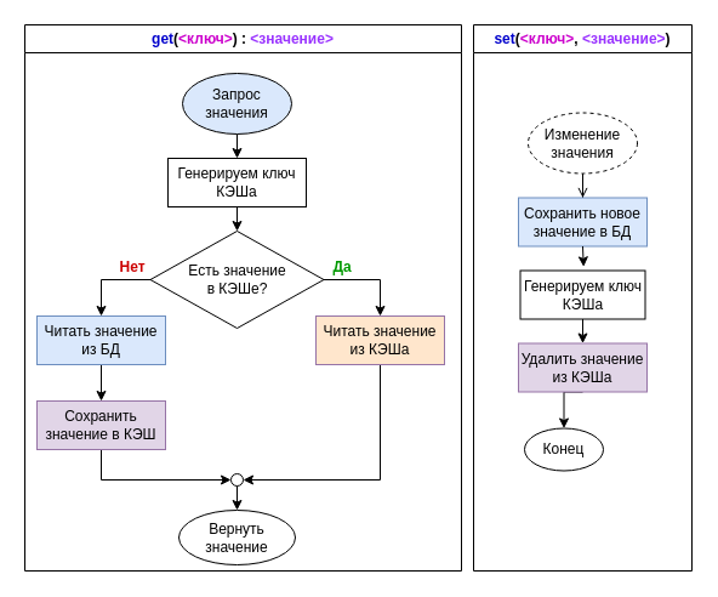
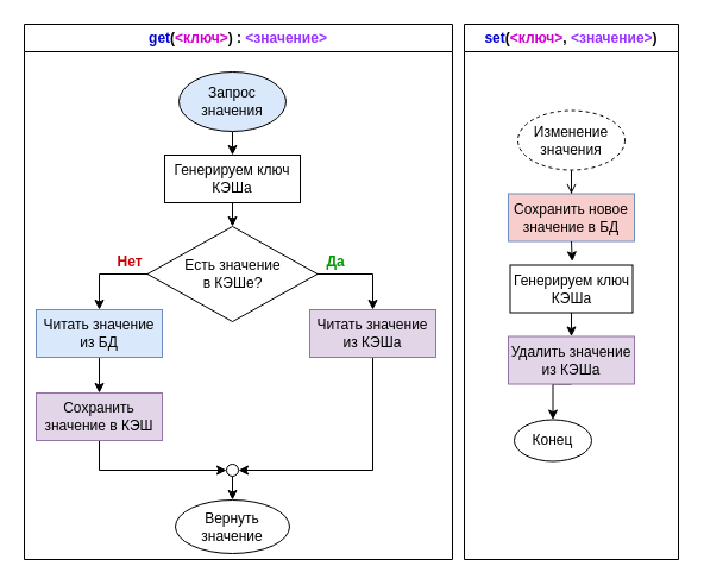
  <mxCell id="0" />
  <mxCell id="1" parent="0" />
  <mxCell id="2" style="edgeStyle=orthogonalEdgeStyle;rounded=0;orthogonalLoop=1;jettySize=auto;html=1;exitX=0;exitY=0.5;exitDx=0;exitDy=0;entryX=0.5;entryY=0;entryDx=0;entryDy=0;" edge="1" parent="1" source="3" target="6"><mxGeometry relative="1" as="geometry" /></mxCell>
  <mxCell id="3" value="Есть значение&lt;br&gt;в КЭШе?" style="rhombus;whiteSpace=wrap;html=1;" vertex="1" parent="1"><mxGeometry x="123.5" y="190" width="143" height="80" as="geometry" /></mxCell>
  <mxCell id="4" value="Вернуть&lt;br&gt;значение" style="ellipse;whiteSpace=wrap;html=1;" vertex="1" parent="1"><mxGeometry x="147" y="420" width="96" height="45" as="geometry" /></mxCell>
  <mxCell id="5" style="edgeStyle=orthogonalEdgeStyle;rounded=0;orthogonalLoop=1;jettySize=auto;html=1;entryX=0.5;entryY=0;entryDx=0;entryDy=0;" edge="1" parent="1" source="6" target="8"><mxGeometry relative="1" as="geometry" /></mxCell>
  <mxCell id="6" value="Читать значение&lt;br&gt;из БД" style="rounded=0;whiteSpace=wrap;html=1;fillColor=#dae8fc;strokeColor=#6c8ebf;" vertex="1" parent="1"><mxGeometry x="30" y="260" width="106" height="40" as="geometry" /></mxCell>
  <mxCell id="7" style="edgeStyle=orthogonalEdgeStyle;rounded=0;orthogonalLoop=1;jettySize=auto;html=1;exitX=0.5;exitY=1;exitDx=0;exitDy=0;entryX=0;entryY=0.5;entryDx=0;entryDy=0;" edge="1" parent="1" source="8" target="10"><mxGeometry relative="1" as="geometry" /></mxCell>
  <mxCell id="8" value="Сохранить значение в КЭШ" style="rounded=0;whiteSpace=wrap;html=1;fillColor=#e1d5e7;strokeColor=#9673a6;" vertex="1" parent="1"><mxGeometry x="30" y="330" width="106" height="40" as="geometry" /></mxCell>
  <mxCell id="9" style="edgeStyle=orthogonalEdgeStyle;rounded=0;orthogonalLoop=1;jettySize=auto;html=1;exitX=0.5;exitY=1;exitDx=0;exitDy=0;entryX=0.5;entryY=0;entryDx=0;entryDy=0;" edge="1" parent="1" source="10" target="4"><mxGeometry relative="1" as="geometry" /></mxCell>
  <mxCell id="10" value="" style="ellipse;whiteSpace=wrap;html=1;aspect=fixed;" vertex="1" parent="1"><mxGeometry x="190" y="390" width="10" height="10" as="geometry" /></mxCell>
  <mxCell id="11" style="edgeStyle=orthogonalEdgeStyle;rounded=0;orthogonalLoop=1;jettySize=auto;html=1;exitX=0;exitY=1;exitDx=0;exitDy=0;entryX=0.5;entryY=0;entryDx=0;entryDy=0;" edge="1" parent="1" source="12" target="15"><mxGeometry relative="1" as="geometry"><Array as="points"><mxPoint x="313" y="230" /></Array></mxGeometry></mxCell>
  <mxCell id="12" value="&lt;b&gt;&lt;font color=&quot;#009900&quot;&gt;Да&lt;/font&gt;&lt;/b&gt;" style="text;html=1;align=center;verticalAlign=middle;whiteSpace=wrap;rounded=0;" vertex="1" parent="1"><mxGeometry x="266.5" y="210" width="30" height="20" as="geometry" /></mxCell>
  <mxCell id="13" value="&lt;b&gt;&lt;font color=&quot;#cc0000&quot;&gt;Нет&lt;/font&gt;&lt;/b&gt;" style="text;html=1;align=center;verticalAlign=middle;whiteSpace=wrap;rounded=0;" vertex="1" parent="1"><mxGeometry x="93.5" y="210" width="30" height="20" as="geometry" /></mxCell>
  <mxCell id="14" style="edgeStyle=orthogonalEdgeStyle;rounded=0;orthogonalLoop=1;jettySize=auto;html=1;exitX=0.5;exitY=1;exitDx=0;exitDy=0;entryX=1;entryY=0.5;entryDx=0;entryDy=0;" edge="1" parent="1" source="15" target="10"><mxGeometry relative="1" as="geometry" /></mxCell>
- <mxCell id="15" value="Читать значение&lt;br&gt;из КЭШа" style="rounded=0;whiteSpace=wrap;html=1;fillColor=#ffe6cc;strokeColor=#9673a6;" vertex="1" parent="1"><mxGeometry x="260" y="260" width="106" height="40" as="geometry" /></mxCell>
+ <mxCell id="15" value="Читать значение&lt;br&gt;из КЭШа" style="rounded=0;whiteSpace=wrap;html=1;fillColor=#e1d5e7;strokeColor=#9673a6;" vertex="1" parent="1"><mxGeometry x="260" y="260" width="106" height="40" as="geometry" /></mxCell>
  <mxCell id="16" value="&lt;font color=&quot;#0000cc&quot;&gt;get&lt;/font&gt;(&lt;font color=&quot;#cc00cc&quot;&gt;&amp;lt;ключ&amp;gt;&lt;/font&gt;) : &lt;font color=&quot;#9933ff&quot;&gt;&amp;lt;значение&amp;gt;&lt;/font&gt;" style="swimlane;whiteSpace=wrap;html=1;" vertex="1" parent="1"><mxGeometry x="20" y="20" width="360" height="450" as="geometry" /></mxCell>
  <mxCell id="17" style="edgeStyle=orthogonalEdgeStyle;rounded=0;orthogonalLoop=1;jettySize=auto;html=1;exitX=0.5;exitY=1;exitDx=0;exitDy=0;entryX=0.5;entryY=0;entryDx=0;entryDy=0;" edge="1" parent="16" source="18" target="20"><mxGeometry relative="1" as="geometry" /></mxCell>
  <mxCell id="18" value="Запрос&lt;br&gt;значения" style="ellipse;whiteSpace=wrap;html=1;fillColor=#dae8fc;" vertex="1" parent="16"><mxGeometry x="130" y="40" width="90" height="50" as="geometry" /></mxCell>
  <mxCell id="19" style="edgeStyle=orthogonalEdgeStyle;rounded=0;orthogonalLoop=1;jettySize=auto;html=1;exitX=0.5;exitY=1;exitDx=0;exitDy=0;" edge="1" parent="16" source="20"><mxGeometry relative="1" as="geometry"><mxPoint x="175" y="170" as="targetPoint" /></mxGeometry></mxCell>
  <mxCell id="20" value="Генерируем ключ КЭШа" style="rounded=0;whiteSpace=wrap;html=1;" vertex="1" parent="16"><mxGeometry x="118" y="110" width="114" height="40" as="geometry" /></mxCell>
  <mxCell id="21" value="&lt;font color=&quot;#0000cc&quot;&gt;set&lt;/font&gt;(&lt;font color=&quot;#cc00cc&quot;&gt;&amp;lt;ключ&amp;gt;&lt;/font&gt;, &lt;font color=&quot;#9933ff&quot;&gt;&amp;lt;значение&amp;gt;&lt;/font&gt;)" style="swimlane;whiteSpace=wrap;html=1;" vertex="1" parent="1"><mxGeometry x="390" y="20" width="180" height="450" as="geometry" /></mxCell>
  <mxCell id="22" style="edgeStyle=orthogonalEdgeStyle;rounded=0;orthogonalLoop=1;jettySize=auto;html=1;entryX=0.5;entryY=0;entryDx=0;entryDy=0;endArrow=open;" edge="1" parent="21" source="23" target="27"><mxGeometry relative="1" as="geometry" /></mxCell>
  <mxCell id="23" value="Изменение&lt;br&gt;значения" style="ellipse;whiteSpace=wrap;html=1;dashed=1;" vertex="1" parent="21"><mxGeometry x="45" y="72.5" width="90" height="50" as="geometry" /></mxCell>
  <mxCell id="24" style="edgeStyle=orthogonalEdgeStyle;rounded=0;orthogonalLoop=1;jettySize=auto;html=1;exitX=0.5;exitY=1;exitDx=0;exitDy=0;entryX=0.5;entryY=0;entryDx=0;entryDy=0;" edge="1" parent="21" source="25" target="26"><mxGeometry relative="1" as="geometry" /></mxCell>
  <mxCell id="25" value="Удалить значение&lt;br&gt;из КЭШа" style="rounded=0;whiteSpace=wrap;html=1;fillColor=#e1d5e7;strokeColor=#9673a6;" vertex="1" parent="21"><mxGeometry x="37" y="262.5" width="106" height="40" as="geometry" /></mxCell>
  <mxCell id="26" value="Конец" style="ellipse;whiteSpace=wrap;html=1;" vertex="1" parent="21"><mxGeometry x="42" y="332.5" width="65" height="35" as="geometry" /></mxCell>
- <mxCell id="27" value="Сохранить новое значение в БД" style="rounded=0;whiteSpace=wrap;html=1;fillColor=#dae8fc;strokeColor=#6c8ebf;" vertex="1" parent="21"><mxGeometry x="37" y="142.5" width="106" height="40" as="geometry" /></mxCell>
+ <mxCell id="27" value="Сохранить новое значение в БД" style="rounded=0;whiteSpace=wrap;html=1;fillColor=#f8cecc;strokeColor=#6c8ebf;" vertex="1" parent="21"><mxGeometry x="37" y="142.5" width="106" height="40" as="geometry" /></mxCell>
  <mxCell id="28" style="edgeStyle=orthogonalEdgeStyle;rounded=0;orthogonalLoop=1;jettySize=auto;html=1;exitX=0.5;exitY=1;exitDx=0;exitDy=0;entryX=0.5;entryY=0;entryDx=0;entryDy=0;" edge="1" parent="21" source="29" target="25"><mxGeometry relative="1" as="geometry" /></mxCell>
  <mxCell id="29" value="Генерируем ключ КЭШа" style="rounded=0;whiteSpace=wrap;html=1;" vertex="1" parent="21"><mxGeometry x="38.5" y="202.5" width="103" height="40" as="geometry" /></mxCell>
  <mxCell id="30" style="edgeStyle=orthogonalEdgeStyle;rounded=0;orthogonalLoop=1;jettySize=auto;html=1;exitX=0.5;exitY=1;exitDx=0;exitDy=0;entryX=0.507;entryY=-0.079;entryDx=0;entryDy=0;entryPerimeter=0;" edge="1" parent="21" source="27" target="29"><mxGeometry relative="1" as="geometry" /></mxCell>
